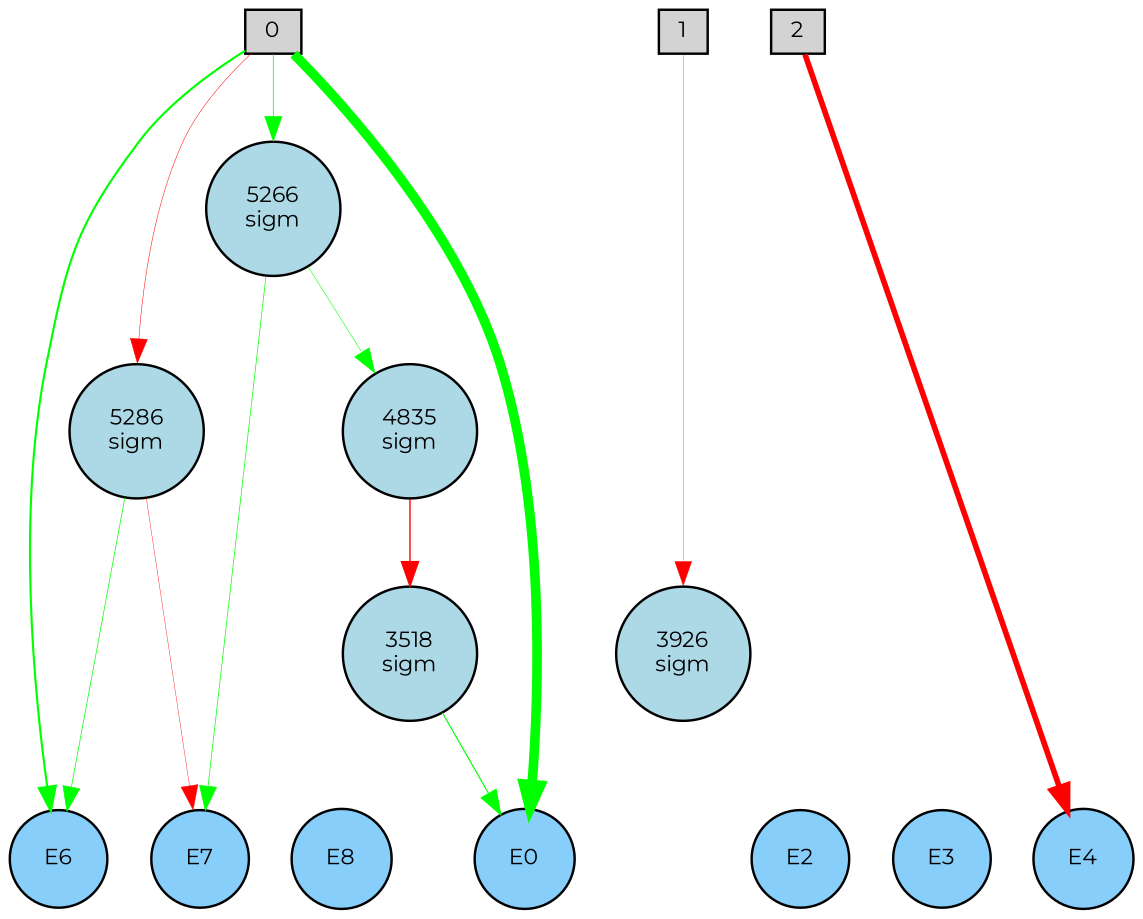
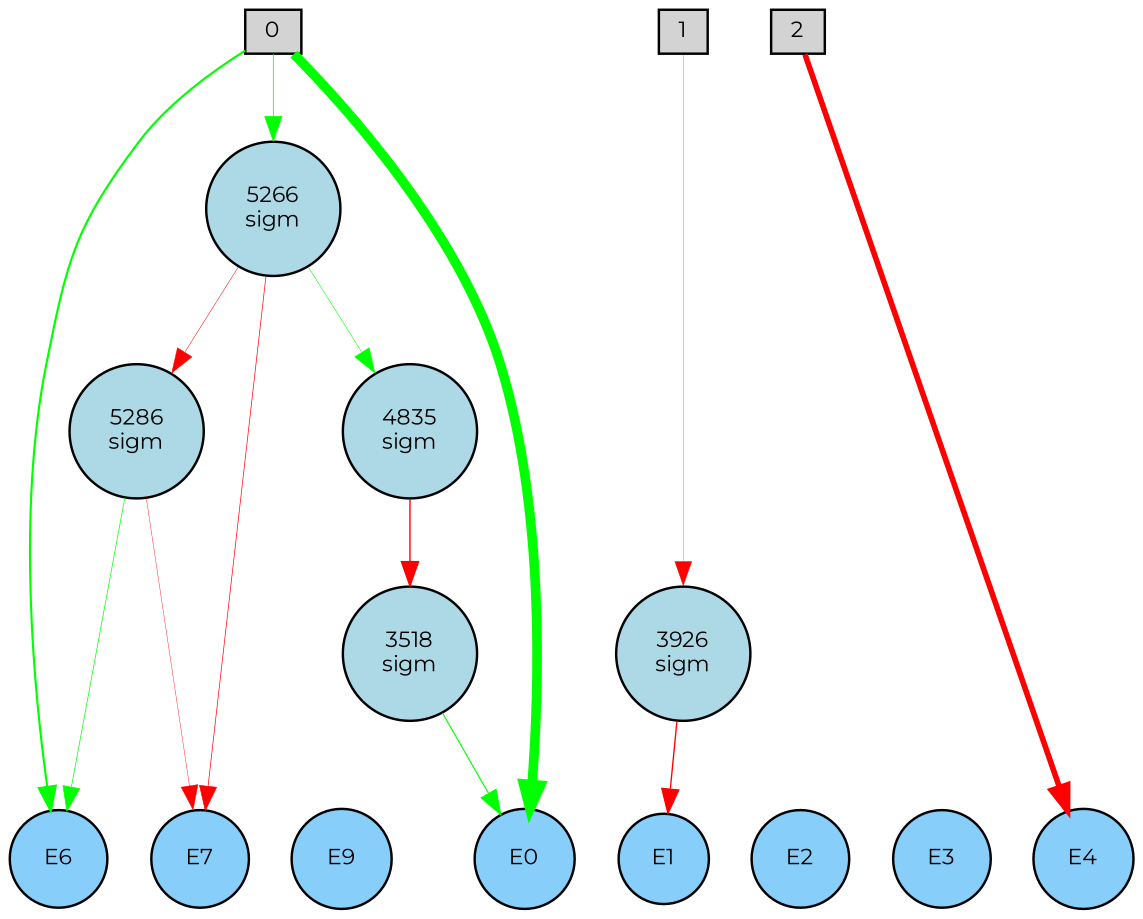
  digraph {
    fontname=Montserrat
    node [fillcolor=lightskyblue fontname=Montserrat fontsize=9 shape=circle style=filled]
    edge [fontname=Montserrat style=solid]
    0 [fillcolor=lightgray height=0.2 shape=box width=0.2]
    1 [fillcolor=lightgray height=0.2 shape=box width=0.2]
    2 [fillcolor=lightgray height=0.2 shape=box width=0.2]
    E0 [height=0.2 width=0.2]
+   E1 [height=0.2 width=0.2]
    E2 [height=0.2 width=0.2]
    E3 [height=0.2 width=0.2]
    E4 [height=0.2 width=0.2]
    E6 [height=0.2 width=0.2]
    E7 [height=0.2 width=0.2]
-   E8 [height=0.2 width=0.2]
+   E8 [height=0.2 width=0.2 label=E9]
    n12 [fillcolor=lightblue height=0.2 label="5286\nsigm" width=0.2]
    n13 [fillcolor=lightblue height=0.2 label="5266\nsigm" width=0.2]
    n14 [fillcolor=lightblue height=0.2 label="3926\nsigm" width=0.2]
    n15 [fillcolor=lightblue height=0.2 label="4835\nsigm" width=0.2]
    n16 [fillcolor=lightblue height=0.2 label="3518\nsigm" width=0.2]
    subgraph sub_1 {
      rank=source
      0
      1
      2
    }
    subgraph sub_2 {
      rank=sink
      E0
+     E1
      E2
      E3
      E4
      E6
      E7
      E8
    }
    0 -> 1 [style=invis]
    0 -> E0 [color=green penwidth=3.9509413999895955]
    0 -> E6 [color=green penwidth=0.8721965062895147]
-   0 -> n12 [color=red penwidth=0.20363177329149623]
+   n13 -> n12 [color=red penwidth=0.20363177329149623]
    0 -> n13 [color=green penwidth=0.31022713600437957]
    1 -> 2 [style=invis]
    1 -> n14 [color=red penwidth=0.12064373881250127]
    2 -> E4 [color=red penwidth=2.3087695477834713]
+   E0 -> E1 [style=invis]
+   E1 -> E2 [style=invis]
    E2 -> E3 [style=invis]
    E3 -> E4 [style=invis]
    E6 -> E7 [style=invis]
    E7 -> E8 [style=invis]
    n12 -> E6 [color=green penwidth=0.28523110471046104]
    n12 -> E7 [color=red penwidth=0.16223291054957206]
-   n13 -> E7 [color=green penwidth=0.2833084888798785]
+   n13 -> E7 [color=red penwidth=0.2833084888798785]
    n13 -> n15 [color=green penwidth=0.23003006635143938]
+   n14 -> E1 [color=red penwidth=0.5533746451313298]
    n15 -> n16 [color=red penwidth=0.5742261381132833]
    n16 -> E0 [color=green penwidth=0.4676907520994382]
  }
